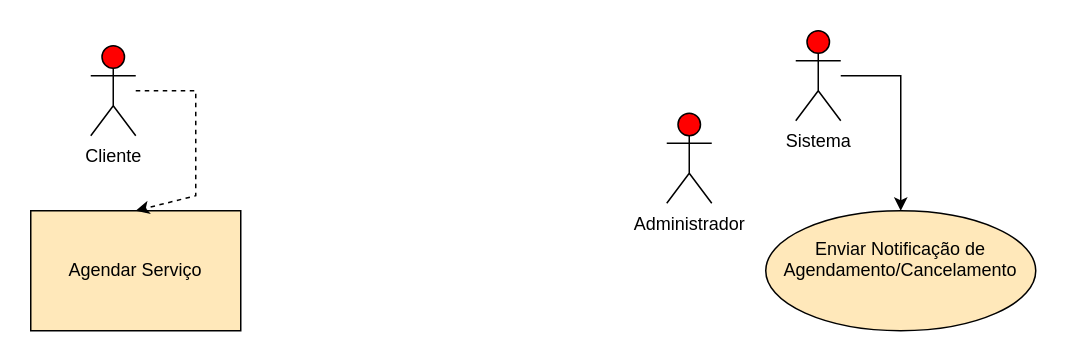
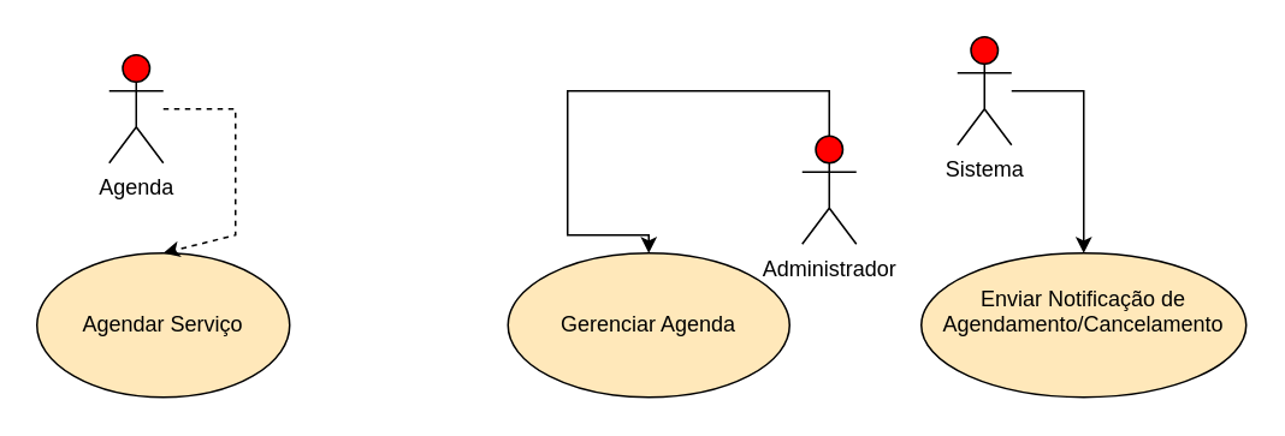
  <mxCell id="0" />
  <mxCell id="1" parent="0" />
- <mxCell id="2" value="&lt;font style=&quot;vertical-align: inherit;&quot;&gt;&lt;font style=&quot;vertical-align: inherit;&quot;&gt;&lt;font style=&quot;vertical-align: inherit;&quot;&gt;&lt;font style=&quot;vertical-align: inherit;&quot;&gt;Cliente&lt;/font&gt;&lt;/font&gt;&lt;/font&gt;&lt;/font&gt;&lt;div&gt;&lt;font style=&quot;vertical-align: inherit;&quot;&gt;&lt;font style=&quot;vertical-align: inherit;&quot;&gt;&lt;br&gt;&lt;/font&gt;&lt;/font&gt;&lt;/div&gt;" style="shape=umlActor;verticalLabelPosition=bottom;verticalAlign=top;html=1;outlineConnect=0;fillColor=light-dark(#FF0000,#000000);" parent="1" vertex="1"><mxGeometry x="60" y="30" width="30" height="60" as="geometry" /></mxCell>
+ <mxCell id="2" value="&lt;font style=&quot;vertical-align: inherit;&quot;&gt;&lt;font style=&quot;vertical-align: inherit;&quot;&gt;&lt;font style=&quot;vertical-align: inherit;&quot;&gt;&lt;font style=&quot;vertical-align: inherit;&quot;&gt;Agenda&lt;/font&gt;&lt;/font&gt;&lt;/font&gt;&lt;/font&gt;&lt;div&gt;&lt;font style=&quot;vertical-align: inherit;&quot;&gt;&lt;font style=&quot;vertical-align: inherit;&quot;&gt;&lt;br&gt;&lt;/font&gt;&lt;/font&gt;&lt;/div&gt;" style="shape=umlActor;verticalLabelPosition=bottom;verticalAlign=top;html=1;outlineConnect=0;fillColor=light-dark(#FF0000,#000000);" parent="1" vertex="1"><mxGeometry x="60" y="30" width="30" height="60" as="geometry" /></mxCell>
  <mxCell id="3" style="edgeStyle=orthogonalEdgeStyle;rounded=0;orthogonalLoop=1;jettySize=auto;html=1;" parent="1" source="4" target="7" edge="1"><mxGeometry relative="1" as="geometry"><Array as="points"><mxPoint x="600" y="50" /></Array></mxGeometry></mxCell>
  <mxCell id="4" value="&lt;div&gt;&lt;font style=&quot;vertical-align: inherit;&quot;&gt;&lt;font style=&quot;vertical-align: inherit;&quot;&gt;&lt;font style=&quot;vertical-align: inherit;&quot;&gt;&lt;font style=&quot;vertical-align: inherit;&quot;&gt;Sistema&lt;/font&gt;&lt;/font&gt;&lt;/font&gt;&lt;/font&gt;&lt;/div&gt;&lt;div&gt;&lt;font style=&quot;vertical-align: inherit;&quot;&gt;&lt;font style=&quot;vertical-align: inherit;&quot;&gt;&lt;font style=&quot;vertical-align: inherit;&quot;&gt;&lt;font style=&quot;vertical-align: inherit;&quot;&gt;&lt;br&gt;&lt;/font&gt;&lt;/font&gt;&lt;/font&gt;&lt;/font&gt;&lt;/div&gt;" style="shape=umlActor;verticalLabelPosition=bottom;verticalAlign=top;html=1;outlineConnect=0;fillColor=light-dark(#FF0000,var(--ge-dark-color, #121212));" parent="1" vertex="1"><mxGeometry x="530" y="20" width="30" height="60" as="geometry" /></mxCell>
+ <mxCell id="5" style="edgeStyle=orthogonalEdgeStyle;rounded=0;orthogonalLoop=1;jettySize=auto;html=1;entryX=0.5;entryY=0;entryDx=0;entryDy=0;" parent="1" source="6" target="10" edge="1"><mxGeometry relative="1" as="geometry"><Array as="points"><mxPoint x="314" y="50" /><mxPoint x="314" y="130" /><mxPoint x="359" y="130" /></Array></mxGeometry></mxCell>
  <mxCell id="6" value="&lt;span style=&quot;background-color: transparent; color: light-dark(rgb(0, 0, 0), rgb(255, 255, 255));&quot;&gt;&lt;font style=&quot;vertical-align: inherit;&quot;&gt;&lt;font style=&quot;vertical-align: inherit;&quot;&gt;&lt;font style=&quot;vertical-align: inherit;&quot;&gt;&lt;font style=&quot;vertical-align: inherit;&quot;&gt;Administrador&lt;/font&gt;&lt;/font&gt;&lt;/font&gt;&lt;/font&gt;&lt;/span&gt;" style="shape=umlActor;verticalLabelPosition=bottom;verticalAlign=top;html=1;outlineConnect=0;fillColor=light-dark(#FF0000,#000000);" parent="1" vertex="1"><mxGeometry x="444" y="75" width="30" height="60" as="geometry" /></mxCell>
  <mxCell id="7" value="&lt;font style=&quot;vertical-align: inherit;&quot;&gt;&lt;font style=&quot;vertical-align: inherit;&quot;&gt;Enviar Notificação de Agendamento/Cancelamento&lt;/font&gt;&lt;/font&gt;&lt;div&gt;&lt;font style=&quot;vertical-align: inherit;&quot;&gt;&lt;font style=&quot;vertical-align: inherit;&quot;&gt;&lt;br&gt;&lt;/font&gt;&lt;/font&gt;&lt;/div&gt;" style="ellipse;whiteSpace=wrap;html=1;fillColor=light-dark(#FFE8BA,#000000);" parent="1" vertex="1"><mxGeometry x="510" y="140" width="180" height="80" as="geometry" /></mxCell>
- <mxCell id="8" value="&lt;font style=&quot;vertical-align: inherit;&quot;&gt;&lt;font style=&quot;vertical-align: inherit;&quot;&gt;&lt;font style=&quot;vertical-align: inherit;&quot;&gt;&lt;font style=&quot;vertical-align: inherit;&quot;&gt;Agendar Serviço&lt;/font&gt;&lt;/font&gt;&lt;/font&gt;&lt;/font&gt;" style="whiteSpace=wrap;html=1;fillColor=light-dark(#FFE8BA,#000000);rounded=0;" parent="1" vertex="1"><mxGeometry x="20" y="140" width="140" height="80" as="geometry" /></mxCell>
+ <mxCell id="8" value="&lt;font style=&quot;vertical-align: inherit;&quot;&gt;&lt;font style=&quot;vertical-align: inherit;&quot;&gt;&lt;font style=&quot;vertical-align: inherit;&quot;&gt;&lt;font style=&quot;vertical-align: inherit;&quot;&gt;Agendar Serviço&lt;/font&gt;&lt;/font&gt;&lt;/font&gt;&lt;/font&gt;" style="ellipse;whiteSpace=wrap;html=1;fillColor=light-dark(#FFE8BA,#000000);" parent="1" vertex="1"><mxGeometry x="20" y="140" width="140" height="80" as="geometry" /></mxCell>
  <mxCell id="9" value="" style="edgeStyle=none;orthogonalLoop=1;jettySize=auto;html=1;rounded=0;entryX=0.5;entryY=0;entryDx=0;entryDy=0;dashed=1;" parent="1" source="2" target="8" edge="1"><mxGeometry width="100" relative="1" as="geometry"><mxPoint x="90" y="79.5" as="sourcePoint" /><mxPoint x="190" y="79.5" as="targetPoint" /><Array as="points"><mxPoint x="130" y="60" /><mxPoint x="130" y="130" /></Array></mxGeometry></mxCell>
+ <mxCell id="10" value="&lt;font style=&quot;vertical-align: inherit;&quot;&gt;&lt;font style=&quot;vertical-align: inherit;&quot;&gt;&lt;font style=&quot;vertical-align: inherit;&quot;&gt;&lt;font style=&quot;vertical-align: inherit;&quot;&gt;&lt;font style=&quot;vertical-align: inherit;&quot;&gt;&lt;font style=&quot;vertical-align: inherit;&quot;&gt;&lt;font style=&quot;vertical-align: inherit;&quot;&gt;&lt;font style=&quot;vertical-align: inherit;&quot;&gt;&lt;font style=&quot;vertical-align: inherit;&quot;&gt;&lt;font style=&quot;vertical-align: inherit;&quot;&gt;Gerenciar Agenda&lt;/font&gt;&lt;/font&gt;&lt;/font&gt;&lt;/font&gt;&lt;/font&gt;&lt;/font&gt;&lt;/font&gt;&lt;/font&gt;&lt;/font&gt;&lt;/font&gt;" style="ellipse;whiteSpace=wrap;html=1;fillColor=light-dark(#FFE8BA,var(--ge-dark-color, #121212));" parent="1" vertex="1"><mxGeometry x="281" y="140" width="156" height="80" as="geometry" /></mxCell>
